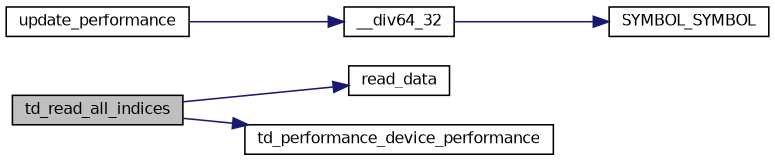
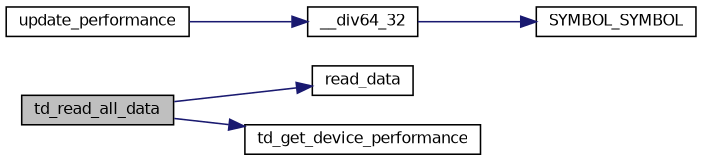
  digraph {
    rankdir=LR
    node [color=black fillcolor=white fontname=Helvetica fontsize=10 shape=record style=filled]
    edge [color=midnightblue fontname=Helvetica fontsize=10 labelfontname=Helvetica labelfontsize=10 style=solid]
-   n1 [fillcolor=grey75 fontcolor=black height=0.2 label=td_read_all_indices width=0.4]
+   n1 [fillcolor=grey75 fontcolor=black height=0.2 label=td_read_all_data width=0.4]
    n2 [height=0.2 label=read_data width=0.4]
-   n3 [height=0.2 label=td_performance_device_performance width=0.4]
+   n3 [height=0.2 label=td_get_device_performance width=0.4]
    n4 [height=0.2 label=update_performance width=0.4]
    n5 [height=0.2 label=__div64_32 width=0.4]
    n6 [height=0.2 label=SYMBOL_SYMBOL width=0.4]
    n1 -> n2
    n1 -> n3
    n4 -> n5
    n5 -> n6
  }
